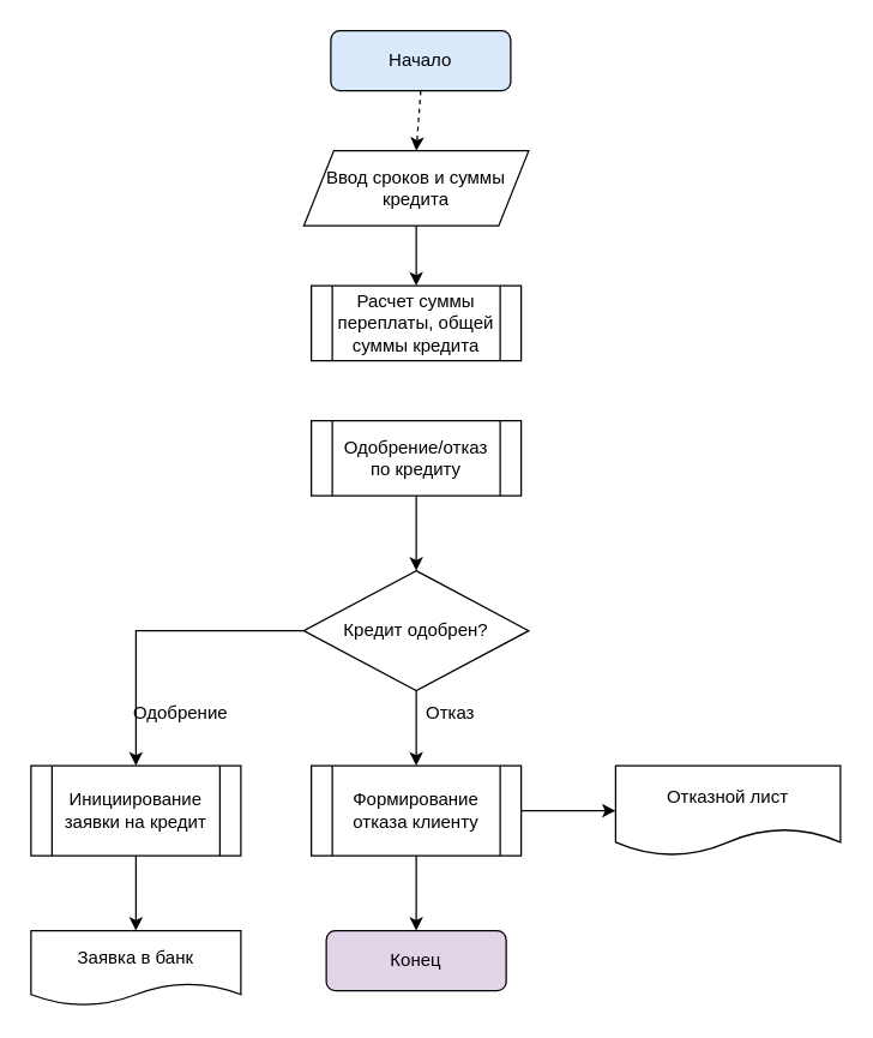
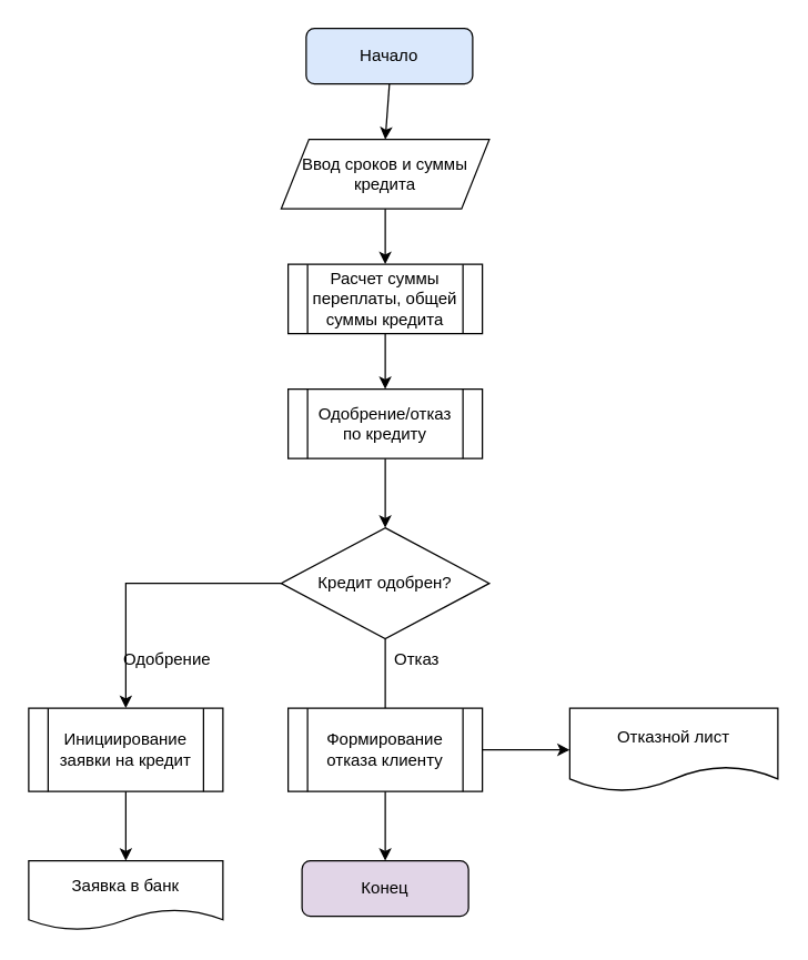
  <mxCell id="0" />
  <mxCell id="1" parent="0" />
  <mxCell id="2" value="Начало" style="rounded=1;whiteSpace=wrap;html=1;fillColor=#dae8fc;" vertex="1" parent="1"><mxGeometry x="220" y="20" width="120" height="40" as="geometry" /></mxCell>
  <mxCell id="3" value="Ввод сроков и суммы кредита" style="shape=parallelogram;perimeter=parallelogramPerimeter;whiteSpace=wrap;html=1;fixedSize=1;" vertex="1" parent="1"><mxGeometry x="202" y="100" width="150" height="50" as="geometry" /></mxCell>
  <mxCell id="4" value="Расчет суммы переплаты, общей суммы кредита" style="shape=process;whiteSpace=wrap;html=1;backgroundOutline=1;" vertex="1" parent="1"><mxGeometry x="207" y="190" width="140" height="50" as="geometry" /></mxCell>
  <mxCell id="5" value="Одобрение/отказ по кредиту" style="shape=process;whiteSpace=wrap;html=1;backgroundOutline=1;" vertex="1" parent="1"><mxGeometry x="207" y="280" width="140" height="50" as="geometry" /></mxCell>
- <mxCell id="6" value="" style="endArrow=classic;html=1;rounded=0;exitX=0.5;exitY=1;exitDx=0;exitDy=0;entryX=0.5;entryY=0;entryDx=0;entryDy=0;dashed=1;" edge="1" parent="1" source="2" target="3"><mxGeometry width="50" height="50" relative="1" as="geometry"><mxPoint x="540" y="270" as="sourcePoint" /><mxPoint x="590" y="220" as="targetPoint" /></mxGeometry></mxCell>
+ <mxCell id="6" value="" style="endArrow=classic;html=1;rounded=0;exitX=0.5;exitY=1;exitDx=0;exitDy=0;entryX=0.5;entryY=0;entryDx=0;entryDy=0;" edge="1" parent="1" source="2" target="3"><mxGeometry width="50" height="50" relative="1" as="geometry"><mxPoint x="540" y="270" as="sourcePoint" /><mxPoint x="590" y="220" as="targetPoint" /></mxGeometry></mxCell>
  <mxCell id="7" value="" style="endArrow=classic;html=1;rounded=0;exitX=0.5;exitY=1;exitDx=0;exitDy=0;entryX=0.5;entryY=0;entryDx=0;entryDy=0;" edge="1" parent="1" source="3" target="4"><mxGeometry width="50" height="50" relative="1" as="geometry"><mxPoint x="540" y="270" as="sourcePoint" /><mxPoint x="590" y="220" as="targetPoint" /></mxGeometry></mxCell>
- <mxCell id="8" value="" style="endArrow=classic;html=1;rounded=0;entryX=0.5;entryY=0;entryDx=0;entryDy=0;exitX=0.5;exitY=1;exitDx=0;exitDy=0;" edge="1" parent="1" source="17" target="15"><mxGeometry width="50" height="50" relative="1" as="geometry"><mxPoint x="277" y="480" as="sourcePoint" /><mxPoint x="274" y="550" as="targetPoint" /></mxGeometry></mxCell>
+ <mxCell id="8" value="" style="endArrow=none;html=1;rounded=0;entryX=0.5;entryY=0;entryDx=0;entryDy=0;exitX=0.5;exitY=1;exitDx=0;exitDy=0;" edge="1" parent="1" source="17" target="15"><mxGeometry width="50" height="50" relative="1" as="geometry"><mxPoint x="277" y="480" as="sourcePoint" /><mxPoint x="274" y="550" as="targetPoint" /></mxGeometry></mxCell>
  <mxCell id="9" value="" style="endArrow=classic;html=1;rounded=0;entryX=0.5;entryY=0;entryDx=0;entryDy=0;exitX=0;exitY=0.5;exitDx=0;exitDy=0;" edge="1" parent="1" source="17" target="12"><mxGeometry width="50" height="50" relative="1" as="geometry"><mxPoint x="180" y="465" as="sourcePoint" /><mxPoint x="90" y="555" as="targetPoint" /><Array as="points"><mxPoint x="90" y="420" /></Array></mxGeometry></mxCell>
  <mxCell id="10" value="Одобрение" style="text;html=1;align=center;verticalAlign=middle;whiteSpace=wrap;rounded=0;" vertex="1" parent="1"><mxGeometry x="90" y="460" width="60" height="30" as="geometry" /></mxCell>
  <mxCell id="11" value="Отказ" style="text;html=1;align=center;verticalAlign=middle;whiteSpace=wrap;rounded=0;" vertex="1" parent="1"><mxGeometry x="270" y="460" width="60" height="30" as="geometry" /></mxCell>
  <mxCell id="12" value="Инициирование заявки на кредит" style="shape=process;whiteSpace=wrap;html=1;backgroundOutline=1;" vertex="1" parent="1"><mxGeometry x="20" y="510" width="140" height="60" as="geometry" /></mxCell>
  <mxCell id="13" value="Заявка в банк" style="shape=document;whiteSpace=wrap;html=1;boundedLbl=1;rotation=0;" vertex="1" parent="1"><mxGeometry x="20" y="620" width="140" height="50" as="geometry" /></mxCell>
  <mxCell id="14" value="" style="endArrow=classic;html=1;rounded=0;exitX=0.5;exitY=1;exitDx=0;exitDy=0;entryX=0.5;entryY=0;entryDx=0;entryDy=0;" edge="1" parent="1" source="12" target="13"><mxGeometry width="50" height="50" relative="1" as="geometry"><mxPoint x="530" y="570" as="sourcePoint" /><mxPoint x="580" y="520" as="targetPoint" /></mxGeometry></mxCell>
  <mxCell id="15" value="Формирование отказа клиенту" style="shape=process;whiteSpace=wrap;html=1;backgroundOutline=1;" vertex="1" parent="1"><mxGeometry x="207" y="510" width="140" height="60" as="geometry" /></mxCell>
+ <mxCell id="16" value="" style="endArrow=classic;html=1;rounded=0;exitX=0.5;exitY=1;exitDx=0;exitDy=0;entryX=0.5;entryY=0;entryDx=0;entryDy=0;" edge="1" parent="1" source="4" target="5"><mxGeometry width="50" height="50" relative="1" as="geometry"><mxPoint x="540" y="370" as="sourcePoint" /><mxPoint x="590" y="320" as="targetPoint" /></mxGeometry></mxCell>
  <mxCell id="17" value="Кредит одобрен?" style="rhombus;whiteSpace=wrap;html=1;" vertex="1" parent="1"><mxGeometry x="202" y="380" width="150" height="80" as="geometry" /></mxCell>
  <mxCell id="18" value="" style="endArrow=classic;html=1;rounded=0;exitX=0.5;exitY=1;exitDx=0;exitDy=0;entryX=0.5;entryY=0;entryDx=0;entryDy=0;" edge="1" parent="1" source="5" target="17"><mxGeometry width="50" height="50" relative="1" as="geometry"><mxPoint x="540" y="470" as="sourcePoint" /><mxPoint x="590" y="420" as="targetPoint" /></mxGeometry></mxCell>
  <mxCell id="19" value="Отказной лист" style="shape=document;whiteSpace=wrap;html=1;boundedLbl=1;rotation=0;" vertex="1" parent="1"><mxGeometry x="410" y="510" width="150" height="60" as="geometry" /></mxCell>
  <mxCell id="20" value="" style="endArrow=classic;html=1;rounded=0;exitX=1;exitY=0.5;exitDx=0;exitDy=0;entryX=0;entryY=0.5;entryDx=0;entryDy=0;" edge="1" parent="1" source="15" target="19"><mxGeometry width="50" height="50" relative="1" as="geometry"><mxPoint x="540" y="570" as="sourcePoint" /><mxPoint x="590" y="520" as="targetPoint" /></mxGeometry></mxCell>
  <mxCell id="21" value="" style="endArrow=classic;html=1;rounded=0;exitX=0.5;exitY=1;exitDx=0;exitDy=0;entryX=0.5;entryY=0;entryDx=0;entryDy=0;" edge="1" parent="1" source="15" target="22"><mxGeometry width="50" height="50" relative="1" as="geometry"><mxPoint x="540" y="570" as="sourcePoint" /><mxPoint x="277" y="640" as="targetPoint" /></mxGeometry></mxCell>
  <mxCell id="22" value="Конец" style="rounded=1;whiteSpace=wrap;html=1;fillColor=#e1d5e7;" vertex="1" parent="1"><mxGeometry x="217" y="620" width="120" height="40" as="geometry" /></mxCell>
